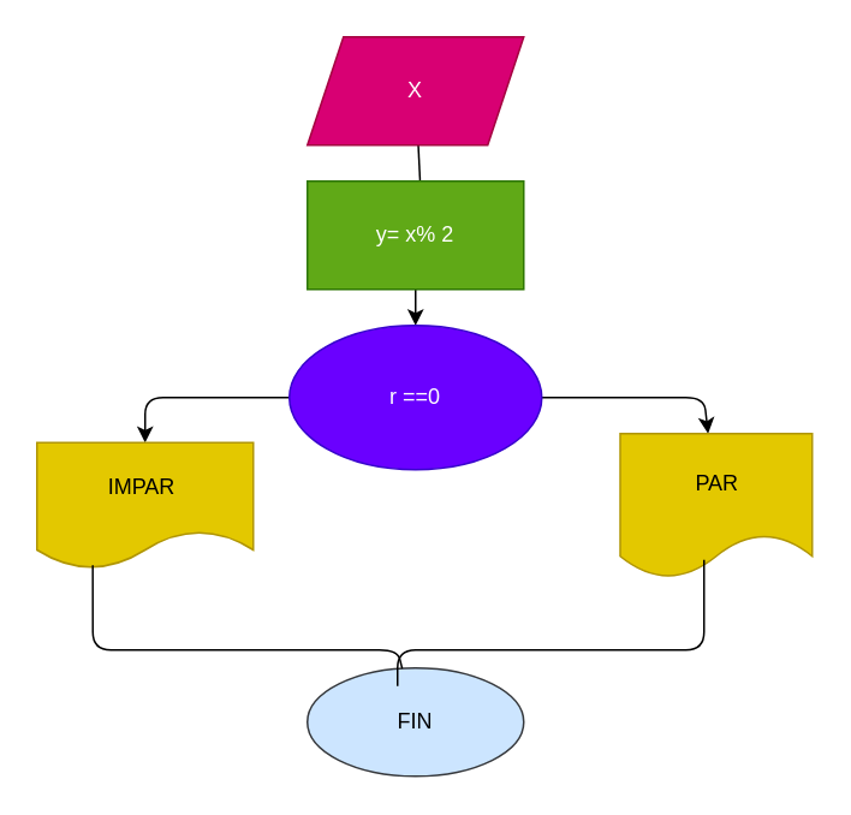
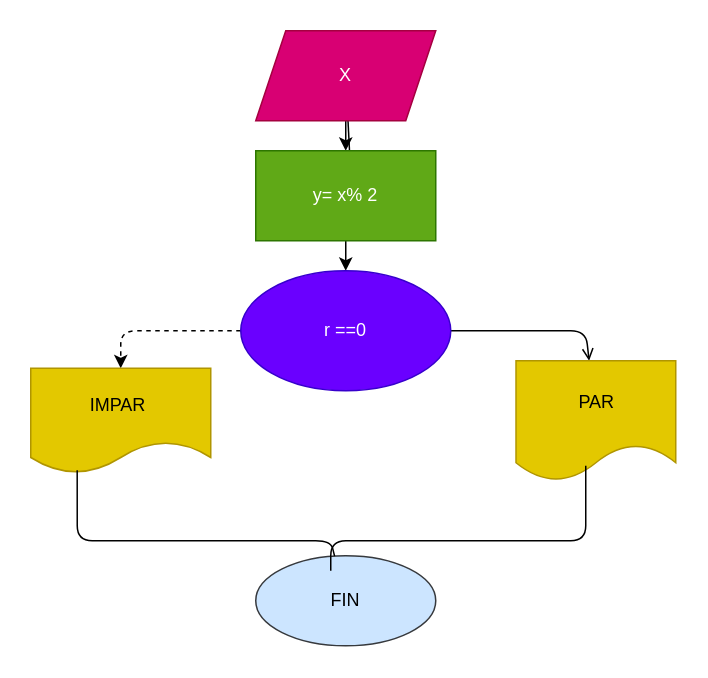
  <mxCell id="0" />
  <mxCell id="1" parent="0" />
  <mxCell id="2" value="" style="edgeStyle=none;html=1;" edge="1" parent="1" source="4"><mxGeometry relative="1" as="geometry"><mxPoint x="233.06" y="111.194" as="targetPoint" /></mxGeometry></mxCell>
+ <mxCell id="3" value="" style="edgeStyle=none;html=1;" edge="1" parent="1" source="4" target="6"><mxGeometry relative="1" as="geometry" /></mxCell>
  <mxCell id="4" value="X" style="shape=parallelogram;perimeter=parallelogramPerimeter;whiteSpace=wrap;html=1;fixedSize=1;fillColor=#d80073;fontColor=#ffffff;strokeColor=#A50040;" vertex="1" parent="1"><mxGeometry x="170" y="20" width="120" height="60" as="geometry" /></mxCell>
  <mxCell id="5" value="" style="edgeStyle=none;html=1;" edge="1" parent="1" source="6" target="9"><mxGeometry relative="1" as="geometry" /></mxCell>
  <mxCell id="6" value="y= x% 2" style="rounded=0;whiteSpace=wrap;html=1;fillColor=#60a917;fontColor=#ffffff;strokeColor=#2D7600;" vertex="1" parent="1"><mxGeometry x="170" y="100" width="120" height="60" as="geometry" /></mxCell>
- <mxCell id="7" value="" style="edgeStyle=none;html=1;" edge="1" parent="1" source="9" target="10"><mxGeometry relative="1" as="geometry"><Array as="points"><mxPoint x="390" y="220" /></Array></mxGeometry></mxCell>
- <mxCell id="8" value="" style="edgeStyle=none;html=1;" edge="1" parent="1" source="9" target="11"><mxGeometry relative="1" as="geometry"><Array as="points"><mxPoint x="80" y="220" /></Array></mxGeometry></mxCell>
+ <mxCell id="7" value="" style="edgeStyle=none;html=1;endArrow=open;" edge="1" parent="1" source="9" target="10"><mxGeometry relative="1" as="geometry"><Array as="points"><mxPoint x="390" y="220" /></Array></mxGeometry></mxCell>
+ <mxCell id="8" value="" style="edgeStyle=none;html=1;dashed=1;" edge="1" parent="1" source="9" target="11"><mxGeometry relative="1" as="geometry"><Array as="points"><mxPoint x="80" y="220" /></Array></mxGeometry></mxCell>
  <mxCell id="9" value="r ==0" style="ellipse;whiteSpace=wrap;html=1;fillColor=#6a00ff;strokeColor=#3700CC;fontColor=#ffffff;" vertex="1" parent="1"><mxGeometry x="160" y="180" width="140" height="80" as="geometry" /></mxCell>
  <mxCell id="10" value="PAR" style="shape=document;whiteSpace=wrap;html=1;boundedLbl=1;fillColor=#e3c800;strokeColor=#B09500;fontColor=#000000;rounded=0;" vertex="1" parent="1"><mxGeometry x="343.5" y="240" width="106.5" height="80" as="geometry" /></mxCell>
  <mxCell id="11" value="IMPAR&amp;nbsp;" style="shape=document;whiteSpace=wrap;html=1;boundedLbl=1;fillColor=#e3c800;strokeColor=#B09500;fontColor=#000000;rounded=0;" vertex="1" parent="1"><mxGeometry x="20" y="245" width="120" height="70" as="geometry" /></mxCell>
  <mxCell id="12" value="FIN" style="ellipse;whiteSpace=wrap;html=1;fillColor=#cce5ff;strokeColor=#36393d;rounded=0;" vertex="1" parent="1"><mxGeometry x="170" y="370" width="120" height="60" as="geometry" /></mxCell>
  <mxCell id="13" value="" style="endArrow=none;html=1;exitX=0.258;exitY=0.971;exitDx=0;exitDy=0;exitPerimeter=0;" edge="1" parent="1" source="11" target="12"><mxGeometry width="50" height="50" relative="1" as="geometry"><mxPoint x="50.96" y="312.97" as="sourcePoint" /><mxPoint x="220" y="380" as="targetPoint" /><Array as="points"><mxPoint x="51" y="360" /><mxPoint x="220" y="360" /></Array></mxGeometry></mxCell>
  <mxCell id="14" value="" style="endArrow=none;html=1;" edge="1" parent="1"><mxGeometry width="50" height="50" relative="1" as="geometry"><mxPoint x="220" y="380" as="sourcePoint" /><mxPoint x="390" y="310" as="targetPoint" /><Array as="points"><mxPoint x="220" y="360" /><mxPoint x="390" y="360" /></Array></mxGeometry></mxCell>
